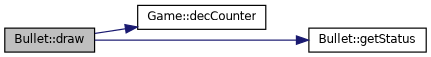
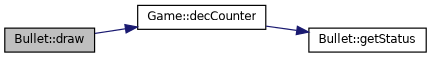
  digraph {
    rankdir=LR
    node [color=black fillcolor=white fontname=Helvetica fontsize=10 shape=record style=filled]
    edge [color=midnightblue fontname=Helvetica fontsize=10 labelfontname=Helvetica labelfontsize=10 style=solid]
    n1 [fillcolor=grey75 fontcolor=black height=0.2 label="Bullet::draw" width=0.4]
    n2 [height=0.2 label="Game::decCounter" width=0.4]
    n3 [height=0.2 label="Bullet::getStatus" width=0.4]
    n1 -> n2
-   n1 -> n3
+   n2 -> n3
  }
